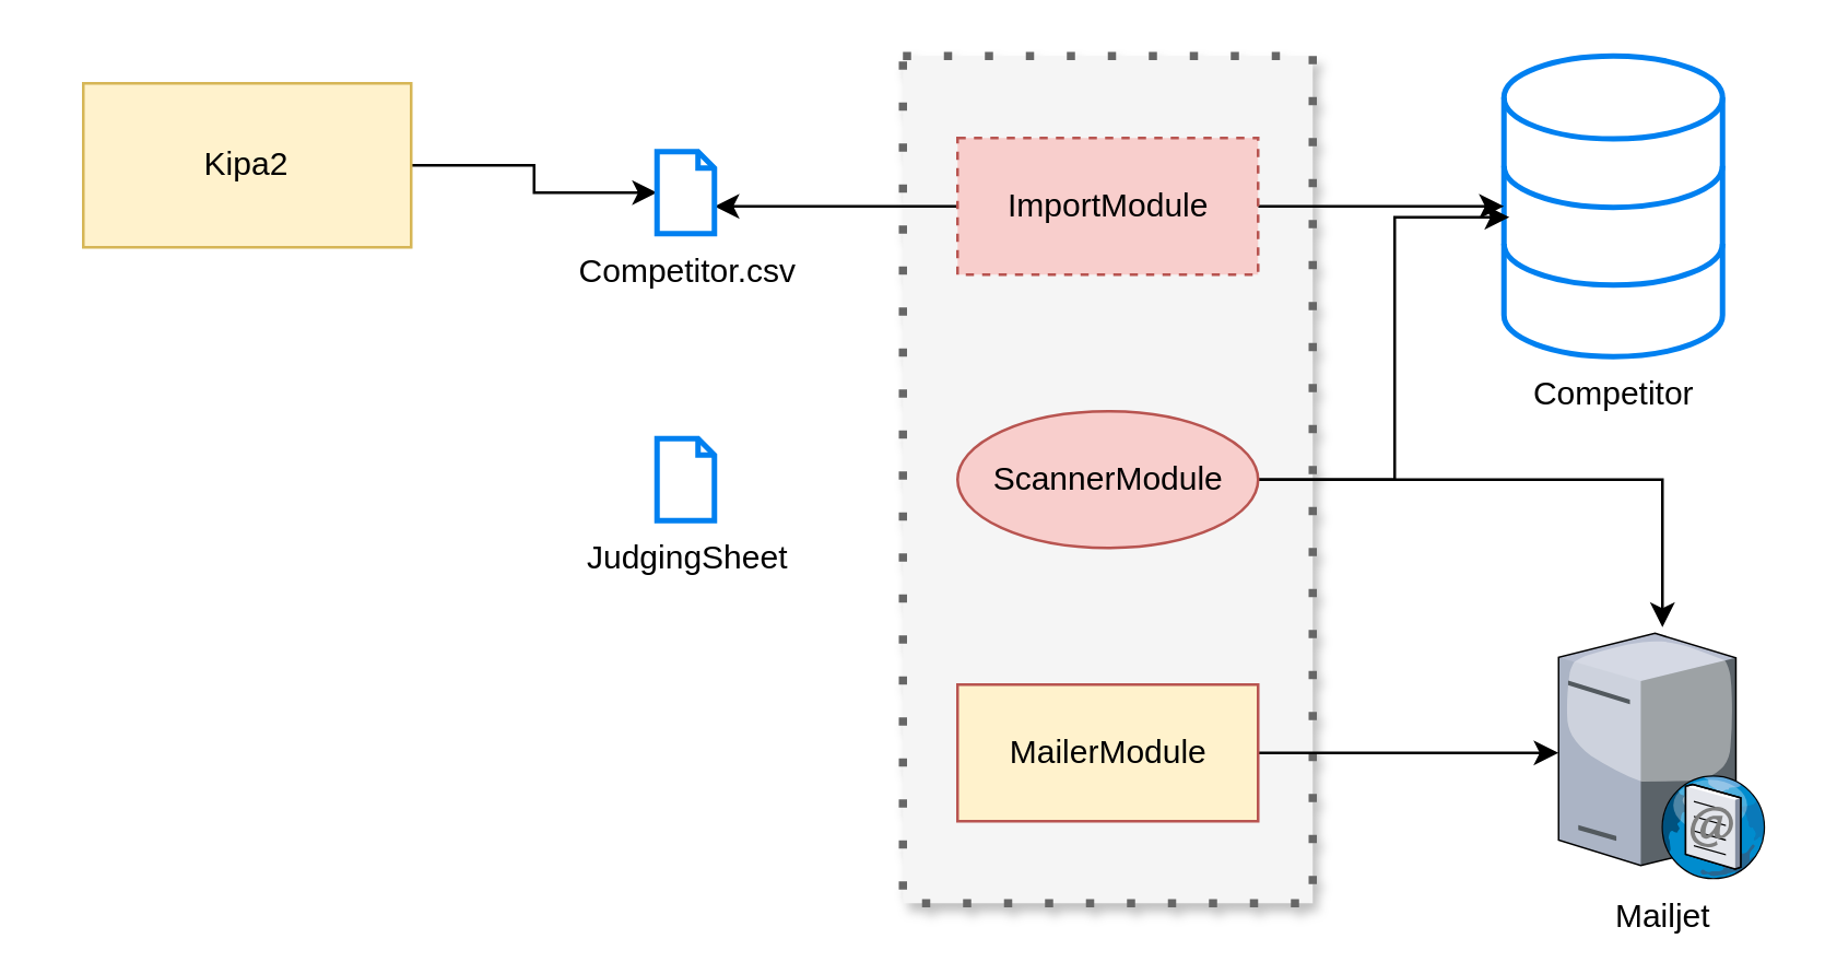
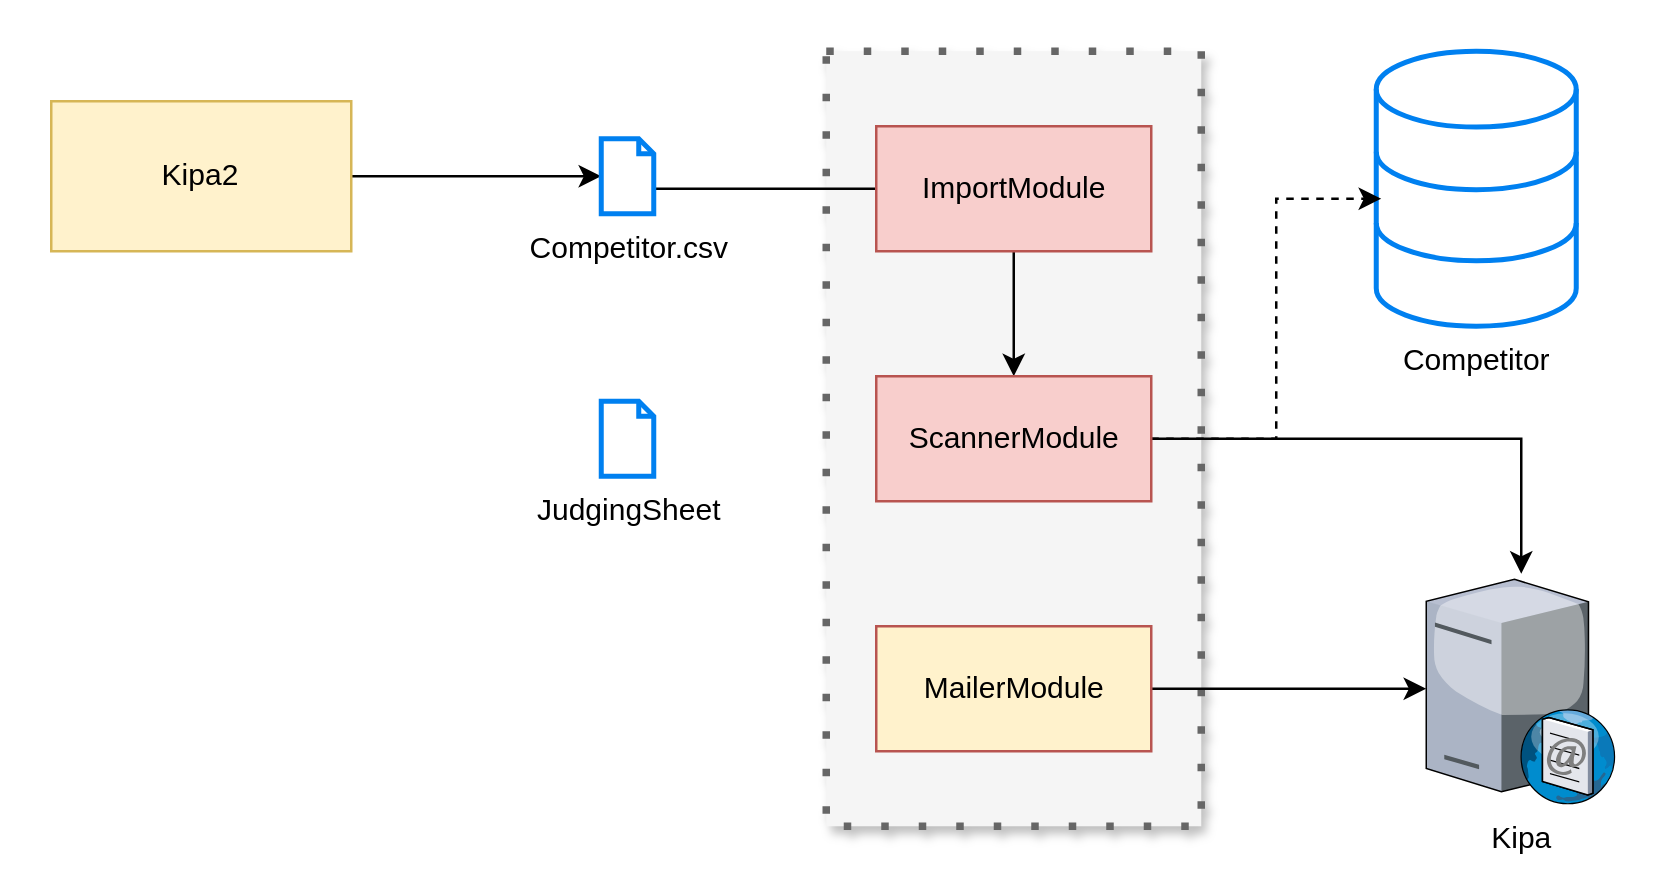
  <mxCell id="0" />
  <mxCell id="1" parent="0" />
  <mxCell id="2" value="" style="rounded=0;whiteSpace=wrap;html=1;dashed=1;dashPattern=1 4;strokeWidth=3;shadow=1;fillColor=#f5f5f5;strokeColor=#666666;fontColor=#333333;" vertex="1" parent="1"><mxGeometry x="330" y="20" width="150" height="310" as="geometry" /></mxCell>
  <mxCell id="3" value="Competitor" style="html=1;verticalLabelPosition=bottom;align=center;labelBackgroundColor=#ffffff;verticalAlign=top;strokeWidth=2;strokeColor=#0080F0;shadow=0;dashed=0;shape=mxgraph.ios7.icons.data;" vertex="1" parent="1"><mxGeometry x="550" y="20" width="80" height="110" as="geometry" /></mxCell>
- <mxCell id="4" value="" style="edgeStyle=orthogonalEdgeStyle;rounded=0;orthogonalLoop=1;jettySize=auto;html=1;" edge="1" parent="1" source="6" target="3"><mxGeometry relative="1" as="geometry"><mxPoint x="610" y="75" as="targetPoint" /></mxGeometry></mxCell>
- <mxCell id="5" value="" style="edgeStyle=orthogonalEdgeStyle;rounded=0;orthogonalLoop=1;jettySize=auto;html=1;" edge="1" parent="1" source="6" target="9"><mxGeometry relative="1" as="geometry"><mxPoint x="270" y="75" as="targetPoint" /><Array as="points"><mxPoint x="280" y="75" /><mxPoint x="280" y="75" /></Array></mxGeometry></mxCell>
- <mxCell id="6" value="ImportModule" style="html=1;fillColor=#f8cecc;strokeColor=#b85450;dashed=1;" vertex="1" parent="1"><mxGeometry x="350" y="50" width="110" height="50" as="geometry" /></mxCell>
+ <mxCell id="4" value="" style="edgeStyle=orthogonalEdgeStyle;rounded=0;orthogonalLoop=1;jettySize=auto;html=1;" edge="1" parent="1" source="6" target="13"><mxGeometry relative="1" as="geometry"><mxPoint x="610" y="75" as="targetPoint" /></mxGeometry></mxCell>
+ <mxCell id="5" value="" style="edgeStyle=orthogonalEdgeStyle;rounded=0;orthogonalLoop=1;jettySize=auto;html=1;endArrow=none;" edge="1" parent="1" source="6" target="9"><mxGeometry relative="1" as="geometry"><mxPoint x="270" y="75" as="targetPoint" /><Array as="points"><mxPoint x="280" y="75" /><mxPoint x="280" y="75" /></Array></mxGeometry></mxCell>
+ <mxCell id="6" value="ImportModule" style="html=1;fillColor=#f8cecc;strokeColor=#b85450;" vertex="1" parent="1"><mxGeometry x="350" y="50" width="110" height="50" as="geometry" /></mxCell>
  <mxCell id="7" value="" style="edgeStyle=orthogonalEdgeStyle;rounded=0;orthogonalLoop=1;jettySize=auto;html=1;" edge="1" parent="1" source="8" target="9"><mxGeometry relative="1" as="geometry"><mxPoint x="80" y="-40" as="targetPoint" /></mxGeometry></mxCell>
- <mxCell id="8" value="Kipa2" style="rounded=0;whiteSpace=wrap;html=1;fillColor=#fff2cc;strokeColor=#d6b656;" vertex="1" parent="1"><mxGeometry x="30" y="30" width="120" height="60" as="geometry" /></mxCell>
+ <mxCell id="8" value="Kipa2" style="rounded=0;whiteSpace=wrap;html=1;fillColor=#fff2cc;strokeColor=#d6b656;" vertex="1" parent="1"><mxGeometry x="20" y="40" width="120" height="60" as="geometry" /></mxCell>
  <mxCell id="9" value="Competitor.csv" style="html=1;verticalLabelPosition=bottom;align=center;labelBackgroundColor=#ffffff;verticalAlign=top;strokeWidth=2;strokeColor=#0080F0;shadow=0;dashed=0;shape=mxgraph.ios7.icons.document;" vertex="1" parent="1"><mxGeometry x="240" y="55" width="21" height="30" as="geometry" /></mxCell>
  <mxCell id="10" value="JudgingSheet" style="html=1;verticalLabelPosition=bottom;align=center;labelBackgroundColor=#ffffff;verticalAlign=top;strokeWidth=2;strokeColor=#0080F0;shadow=0;dashed=0;shape=mxgraph.ios7.icons.document;" vertex="1" parent="1"><mxGeometry x="240" y="160" width="21" height="30" as="geometry" /></mxCell>
  <mxCell id="11" value="" style="edgeStyle=orthogonalEdgeStyle;rounded=0;orthogonalLoop=1;jettySize=auto;html=1;" edge="1" parent="1" source="13" target="16"><mxGeometry relative="1" as="geometry"><mxPoint x="270" y="175" as="targetPoint" /></mxGeometry></mxCell>
- <mxCell id="12" value="" style="edgeStyle=orthogonalEdgeStyle;rounded=0;orthogonalLoop=1;jettySize=auto;html=1;entryX=0.025;entryY=0.536;entryDx=0;entryDy=0;entryPerimeter=0;" edge="1" parent="1" source="13" target="3"><mxGeometry relative="1" as="geometry"><mxPoint x="540" y="175" as="targetPoint" /><Array as="points"><mxPoint x="510" y="175" /><mxPoint x="510" y="79" /></Array></mxGeometry></mxCell>
- <mxCell id="13" value="ScannerModule" style="ellipse;html=1;fillColor=#f8cecc;strokeColor=#b85450;" vertex="1" parent="1"><mxGeometry x="350" y="150" width="110" height="50" as="geometry" /></mxCell>
+ <mxCell id="12" value="" style="edgeStyle=orthogonalEdgeStyle;rounded=0;orthogonalLoop=1;jettySize=auto;html=1;entryX=0.025;entryY=0.536;entryDx=0;entryDy=0;entryPerimeter=0;dashed=1;" edge="1" parent="1" source="13" target="3"><mxGeometry relative="1" as="geometry"><mxPoint x="540" y="175" as="targetPoint" /><Array as="points"><mxPoint x="510" y="175" /><mxPoint x="510" y="79" /></Array></mxGeometry></mxCell>
+ <mxCell id="13" value="ScannerModule" style="html=1;fillColor=#f8cecc;strokeColor=#b85450;" vertex="1" parent="1"><mxGeometry x="350" y="150" width="110" height="50" as="geometry" /></mxCell>
  <mxCell id="14" value="" style="edgeStyle=orthogonalEdgeStyle;rounded=0;orthogonalLoop=1;jettySize=auto;html=1;" edge="1" parent="1" source="15" target="16"><mxGeometry relative="1" as="geometry"><mxPoint x="540" y="275" as="targetPoint" /></mxGeometry></mxCell>
  <mxCell id="15" value="MailerModule" style="html=1;fillColor=#fff2cc;strokeColor=#b85450;" vertex="1" parent="1"><mxGeometry x="350" y="250" width="110" height="50" as="geometry" /></mxCell>
- <mxCell id="16" value="Mailjet" style="verticalLabelPosition=bottom;aspect=fixed;html=1;verticalAlign=top;strokeColor=none;align=center;outlineConnect=0;shape=mxgraph.citrix.smtp_server;" vertex="1" parent="1"><mxGeometry x="570" y="229" width="76" height="92" as="geometry" /></mxCell>
+ <mxCell id="16" value="Kipa" style="verticalLabelPosition=bottom;aspect=fixed;html=1;verticalAlign=top;strokeColor=none;align=center;outlineConnect=0;shape=mxgraph.citrix.smtp_server;" vertex="1" parent="1"><mxGeometry x="570" y="229" width="76" height="92" as="geometry" /></mxCell>
